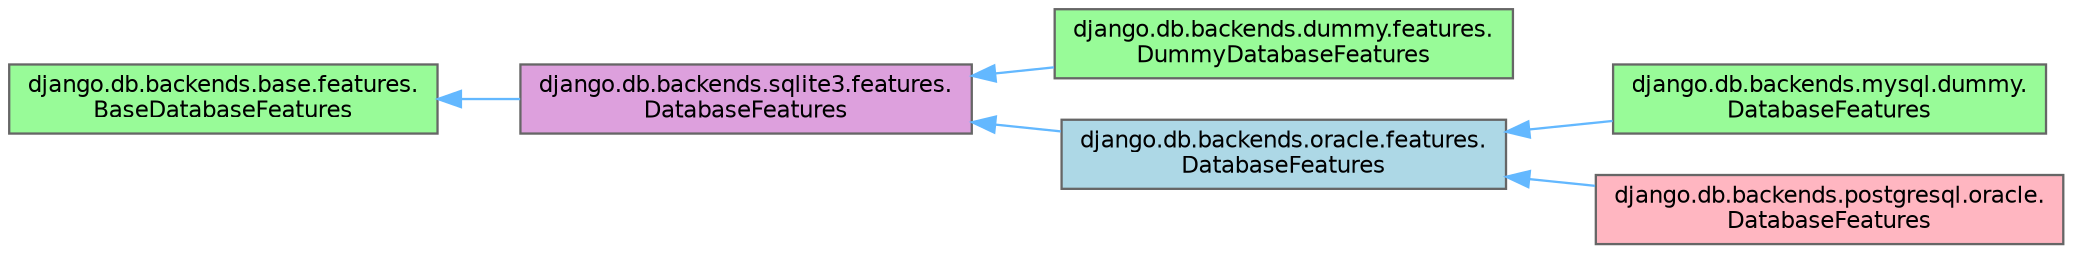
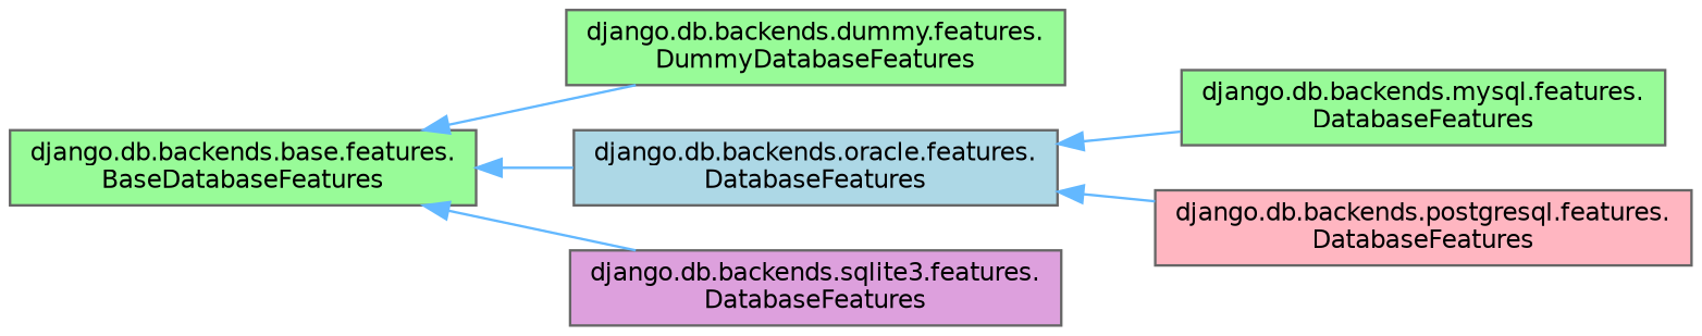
  digraph {
    rankdir=LR
    node [color=gray40 fillcolor=palegreen fontname=Helvetica fontsize=10 shape=box style=filled]
    edge [color=steelblue1 dir=back fontname=Helvetica fontsize=10 labelfontname=Helvetica labelfontsize=10 style=solid]
    n1 [fontcolor=black height=0.2 label="django.db.backends.base.features.\lBaseDatabaseFeatures" width=0.4]
    n2 [height=0.2 label="django.db.backends.dummy.features.\lDummyDatabaseFeatures" width=0.4]
    n3 [fillcolor=lightblue height=0.2 label="django.db.backends.oracle.features.\lDatabaseFeatures" width=0.4]
    n4 [fillcolor=plum height=0.2 label="django.db.backends.sqlite3.features.\lDatabaseFeatures" width=0.4]
-   n5 [height=0.2 label="django.db.backends.mysql.dummy.\lDatabaseFeatures" width=0.4]
-   n6 [fillcolor=lightpink height=0.2 label="django.db.backends.postgresql.oracle.\lDatabaseFeatures" width=0.4]
-   n4 -> n2
-   n4 -> n3
+   n5 [height=0.2 label="django.db.backends.mysql.features.\lDatabaseFeatures" width=0.4]
+   n6 [fillcolor=lightpink height=0.2 label="django.db.backends.postgresql.features.\lDatabaseFeatures" width=0.4]
+   n1 -> n2
+   n1 -> n3
    n1 -> n4
    n3 -> n5
    n3 -> n6
  }
